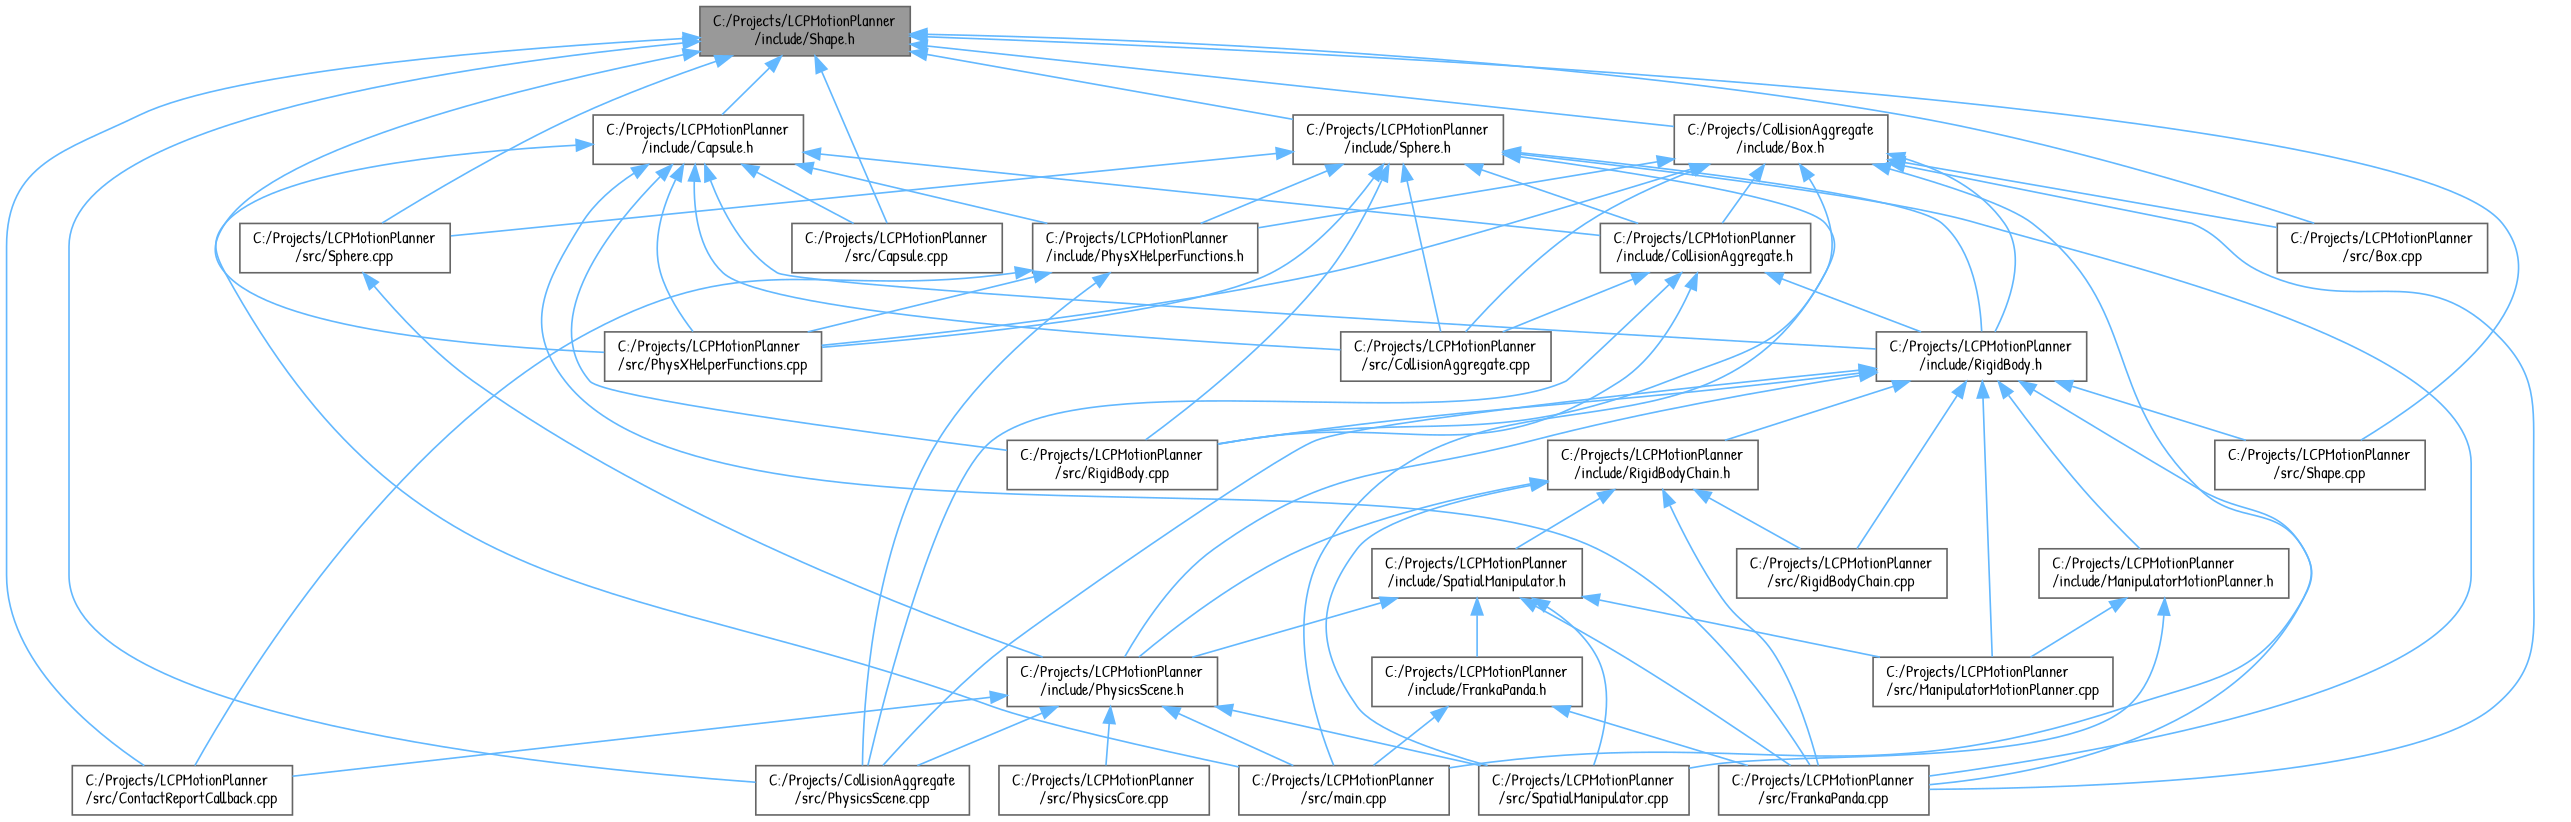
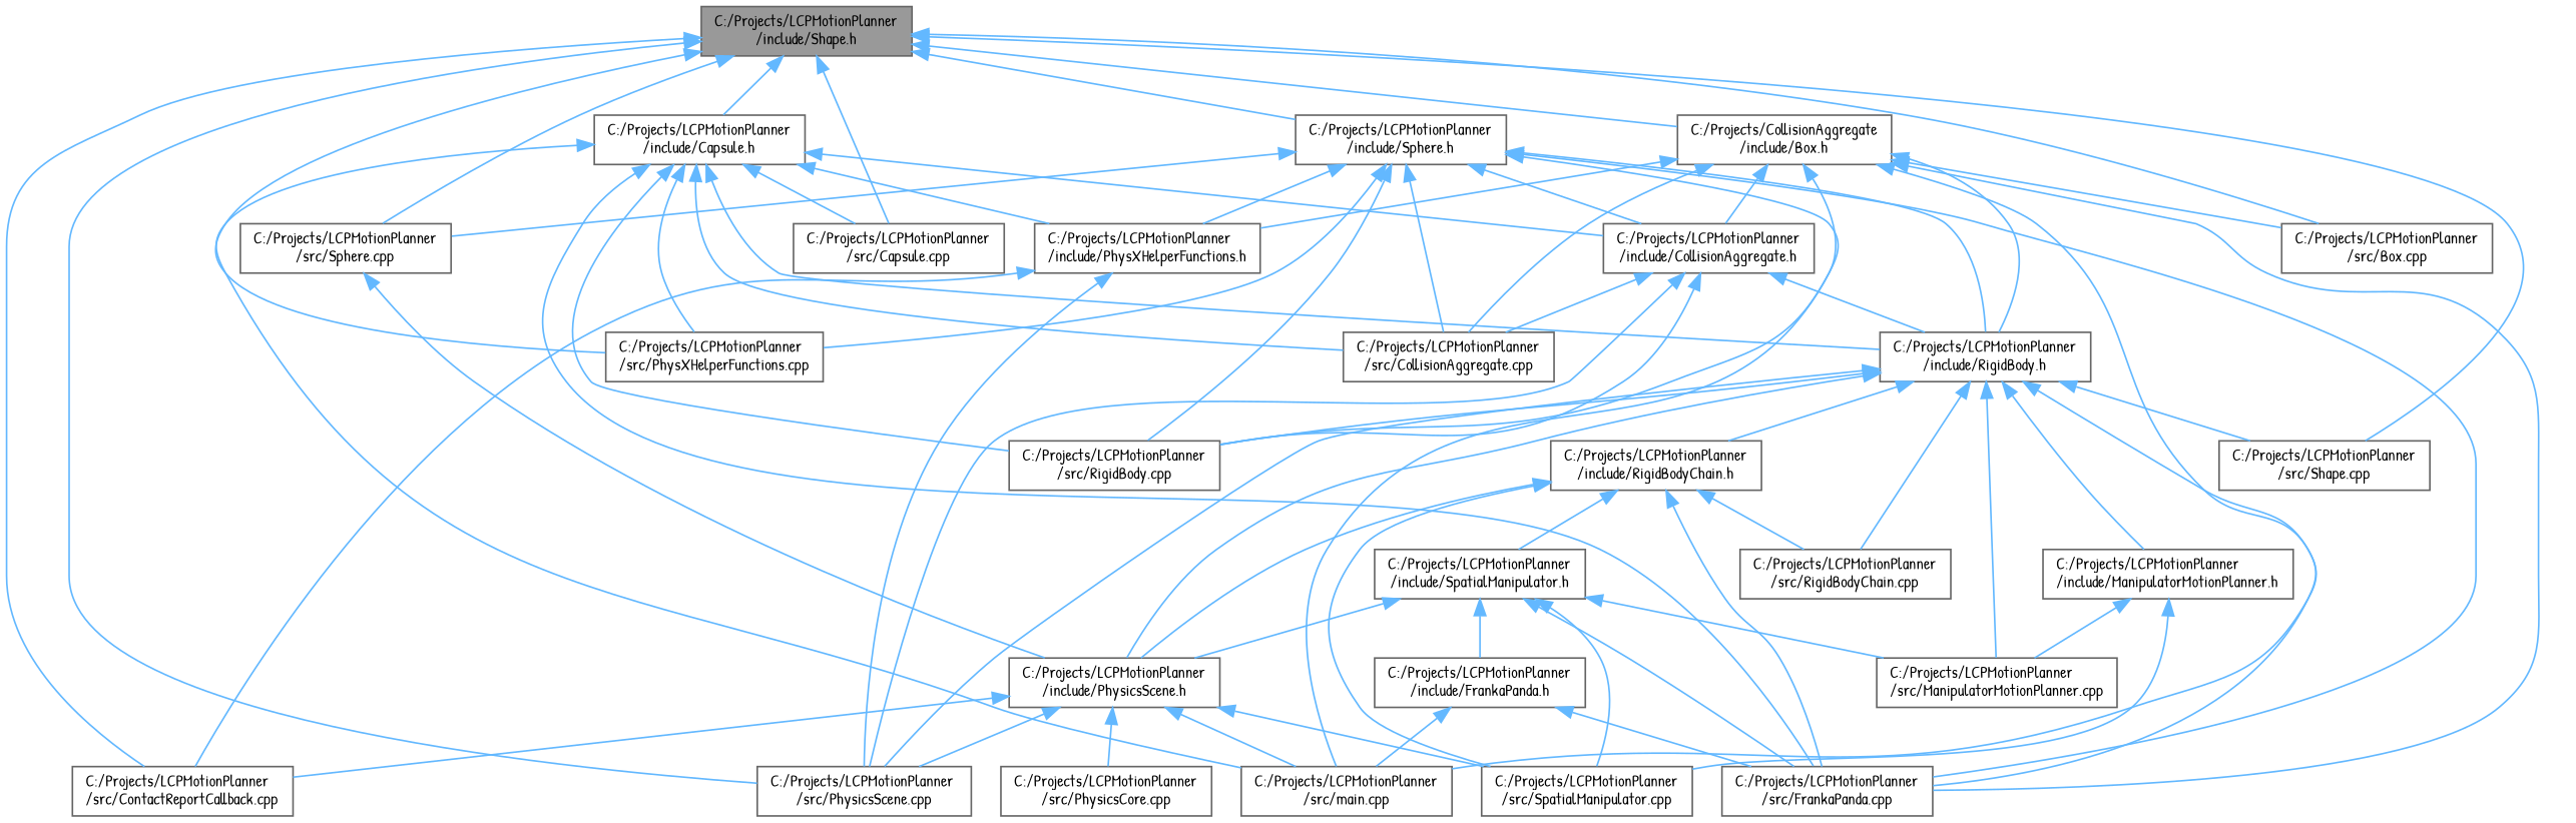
  digraph {
    fontname="Patrick Hand"
    node [color=grey40 fillcolor=white fontname="Patrick Hand" fontsize=10 shape=box style=filled]
    edge [color=steelblue1 dir=back fontname="Patrick Hand" fontsize=10 labelfontname=Helvetica labelfontsize=10 style=solid]
    n1 [color=gray40 fillcolor=grey60 fontcolor=black height=0.2 label="C:/Projects/LCPMotionPlanner\l/include/Shape.h" width=0.4]
    n2 [height=0.2 label="C:/Projects/CollisionAggregate\l/include/Box.h" width=0.4]
    n3 [height=0.2 label="C:/Projects/LCPMotionPlanner\l/src/ContactReportCallback.cpp" width=0.4]
-   n4 [height=0.2 label="C:/Projects/CollisionAggregate\l/src/PhysicsScene.cpp" width=0.4]
+   n4 [height=0.2 label="C:/Projects/LCPMotionPlanner\l/src/PhysicsScene.cpp" width=0.4]
    n5 [height=0.2 label="C:/Projects/LCPMotionPlanner\l/src/Shape.cpp" width=0.4]
    n6 [height=0.2 label="C:/Projects/LCPMotionPlanner\l/src/PhysXHelperFunctions.cpp" width=0.4]
    n7 [height=0.2 label="C:/Projects/LCPMotionPlanner\l/src/Box.cpp" width=0.4]
    n8 [height=0.2 label="C:/Projects/LCPMotionPlanner\l/include/Capsule.h" width=0.4]
    n9 [height=0.2 label="C:/Projects/LCPMotionPlanner\l/src/Capsule.cpp" width=0.4]
    n10 [height=0.2 label="C:/Projects/LCPMotionPlanner\l/include/Sphere.h" width=0.4]
    n11 [height=0.2 label="C:/Projects/LCPMotionPlanner\l/src/Sphere.cpp" width=0.4]
    n12 [height=0.2 label="C:/Projects/LCPMotionPlanner\l/include/CollisionAggregate.h" width=0.4]
    n13 [height=0.2 label="C:/Projects/LCPMotionPlanner\l/include/RigidBody.h" width=0.4]
    n14 [height=0.2 label="C:/Projects/LCPMotionPlanner\l/src/main.cpp" width=0.4]
    n15 [height=0.2 label="C:/Projects/LCPMotionPlanner\l/src/FrankaPanda.cpp" width=0.4]
    n16 [height=0.2 label="C:/Projects/LCPMotionPlanner\l/src/RigidBody.cpp" width=0.4]
    n17 [height=0.2 label="C:/Projects/LCPMotionPlanner\l/src/CollisionAggregate.cpp" width=0.4]
    n18 [height=0.2 label="C:/Projects/LCPMotionPlanner\l/include/PhysXHelperFunctions.h" width=0.4]
    n19 [height=0.2 label="C:/Projects/LCPMotionPlanner\l/include/PhysicsScene.h" width=0.4]
    n20 [height=0.2 label="C:/Projects/LCPMotionPlanner\l/src/SpatialManipulator.cpp" width=0.4]
    n21 [height=0.2 label="C:/Projects/LCPMotionPlanner\l/src/PhysicsCore.cpp" width=0.4]
    n22 [height=0.2 label="C:/Projects/LCPMotionPlanner\l/include/ManipulatorMotionPlanner.h" width=0.4]
    n23 [height=0.2 label="C:/Projects/LCPMotionPlanner\l/src/ManipulatorMotionPlanner.cpp" width=0.4]
    n24 [height=0.2 label="C:/Projects/LCPMotionPlanner\l/include/RigidBodyChain.h" width=0.4]
    n25 [height=0.2 label="C:/Projects/LCPMotionPlanner\l/src/RigidBodyChain.cpp" width=0.4]
    n26 [height=0.2 label="C:/Projects/LCPMotionPlanner\l/include/SpatialManipulator.h" width=0.4]
    n27 [height=0.2 label="C:/Projects/LCPMotionPlanner\l/include/FrankaPanda.h" width=0.4]
    n1 -> n2
    n1 -> n3
    n1 -> n4
    n1 -> n5
    n1 -> n6
    n1 -> n7
    n1 -> n8
    n1 -> n9
    n1 -> n10
    n1 -> n11
-   n2 -> n6
    n2 -> n7
    n2 -> n12
    n2 -> n13
    n2 -> n14
    n2 -> n15
    n2 -> n16
    n2 -> n17
    n2 -> n18
    n8 -> n6
    n8 -> n9
    n8 -> n12
    n8 -> n13
    n8 -> n14
    n8 -> n15
    n8 -> n16
    n8 -> n17
    n8 -> n18
    n10 -> n6
    n10 -> n11
    n10 -> n12
    n10 -> n13
    n10 -> n14
    n10 -> n15
    n10 -> n16
    n10 -> n17
    n10 -> n18
    n11 -> n19
    n12 -> n4
    n12 -> n13
    n12 -> n16
    n12 -> n17
    n13 -> n4
    n13 -> n5
    n13 -> n15
    n13 -> n16
    n13 -> n19
    n13 -> n22
    n13 -> n23
    n13 -> n24
    n13 -> n25
    n18 -> n3
    n18 -> n4
-   n18 -> n6
    n19 -> n3
    n19 -> n4
    n19 -> n14
    n19 -> n20
    n19 -> n21
    n22 -> n20
    n22 -> n23
    n24 -> n15
    n24 -> n19
    n24 -> n20
    n24 -> n25
    n24 -> n26
    n26 -> n15
    n26 -> n19
    n26 -> n20
    n26 -> n23
    n26 -> n27
    n27 -> n14
    n27 -> n15
  }
